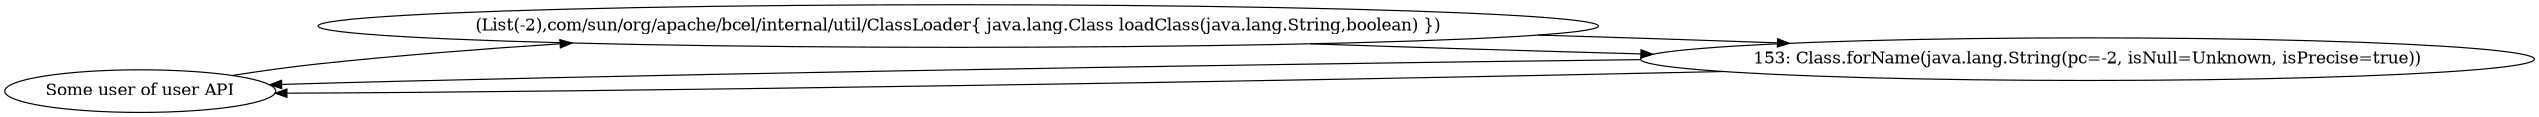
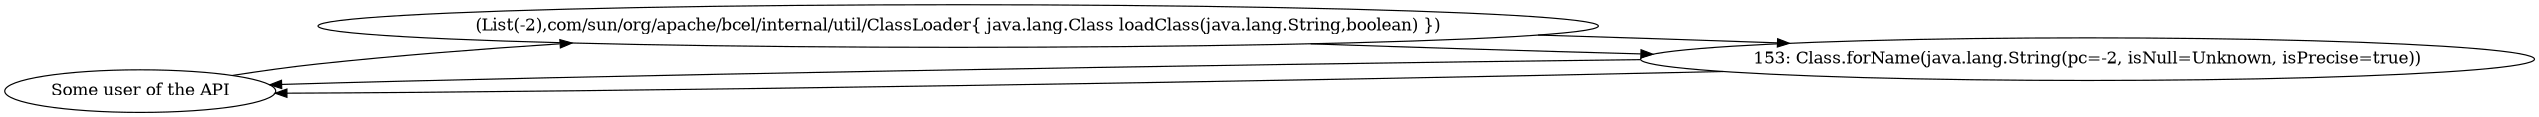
  digraph {
    rankdir=LR
-   n1 [label="Some user of user API"]
+   n1 [label="Some user of the API"]
    n2 [label="(List(-2),com/sun/org/apache/bcel/internal/util/ClassLoader{ java.lang.Class loadClass(java.lang.String,boolean) })"]
    n3 [label="153: Class.forName(java.lang.String(pc=-2, isNull=Unknown, isPrecise=true))"]
    n1 -> n2
    n2 -> n3
    n2 -> n3
    n3 -> n1
    n3 -> n1
  }
